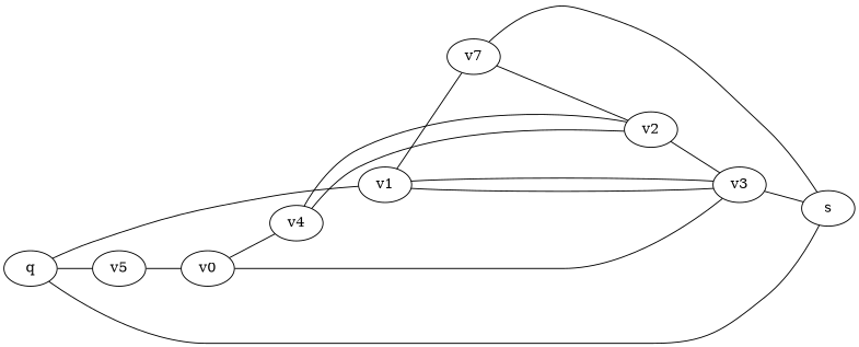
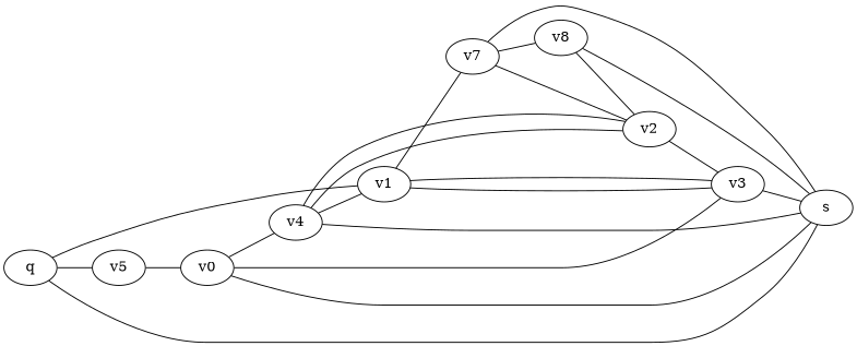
  graph {
    rankdir=LR
    n1 [label=v4]
    n2 [label=s]
    n3 [label=v1]
    n4 [label=v2]
    n5 [label=v3]
    n6 [label=v7]
+   n7 [label=v8]
    n8 [label=v5]
    n9 [label=v0]
    n10 [label=q]
+   n1 -- n2
+   n1 -- n3
    n1 -- n4
    n3 -- n5
    n3 -- n6
    n4 -- n1
    n4 -- n5
    n5 -- n2
    n5 -- n3
    n6 -- n2
    n6 -- n4
+   n6 -- n7
+   n7 -- n2
+   n7 -- n4
    n8 -- n9
    n9 -- n1
+   n9 -- n2
    n9 -- n5
    n10 -- n2
    n10 -- n3
    n10 -- n8
  }
